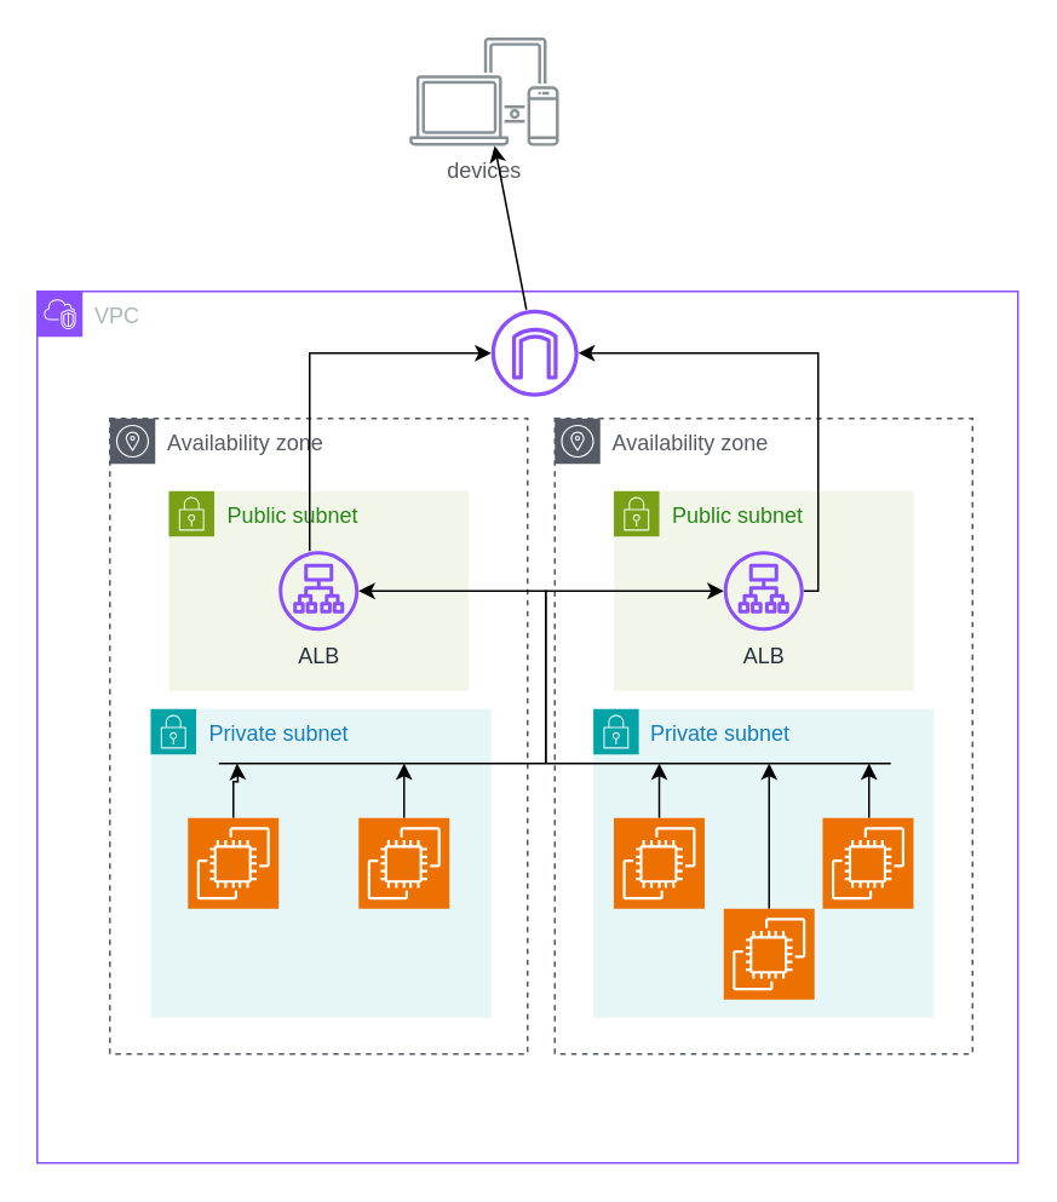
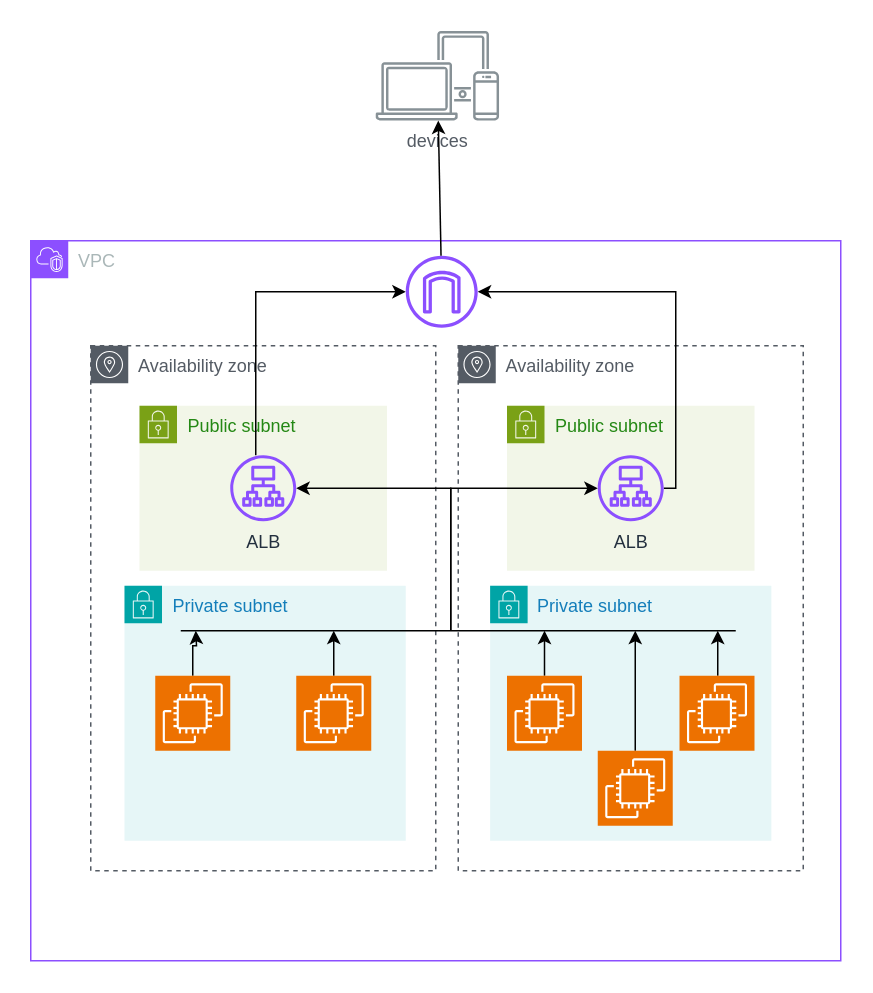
  <mxCell id="0" />
  <mxCell id="1" parent="0" />
  <mxCell id="2" value="VPC" style="points=[[0,0],[0.25,0],[0.5,0],[0.75,0],[1,0],[1,0.25],[1,0.5],[1,0.75],[1,1],[0.75,1],[0.5,1],[0.25,1],[0,1],[0,0.75],[0,0.5],[0,0.25]];outlineConnect=0;gradientColor=none;html=1;whiteSpace=wrap;fontSize=12;fontStyle=0;container=1;pointerEvents=0;collapsible=0;recursiveResize=0;shape=mxgraph.aws4.group;grIcon=mxgraph.aws4.group_vpc2;strokeColor=#8C4FFF;fillColor=none;verticalAlign=top;align=left;spacingLeft=30;fontColor=#AAB7B8;dashed=0;" parent="1" vertex="1"><mxGeometry x="20" y="160" width="540" height="480" as="geometry" /></mxCell>
  <mxCell id="3" value="Private subnet" style="points=[[0,0],[0.25,0],[0.5,0],[0.75,0],[1,0],[1,0.25],[1,0.5],[1,0.75],[1,1],[0.75,1],[0.5,1],[0.25,1],[0,1],[0,0.75],[0,0.5],[0,0.25]];outlineConnect=0;gradientColor=none;html=1;whiteSpace=wrap;fontSize=12;fontStyle=0;container=1;pointerEvents=0;collapsible=0;recursiveResize=0;shape=mxgraph.aws4.group;grIcon=mxgraph.aws4.group_security_group;grStroke=0;strokeColor=#00A4A6;fillColor=#E6F6F7;verticalAlign=top;align=left;spacingLeft=30;fontColor=#147EBA;dashed=0;" parent="2" vertex="1"><mxGeometry x="306.25" y="230" width="187.5" height="170" as="geometry" /></mxCell>
  <mxCell id="4" style="edgeStyle=orthogonalEdgeStyle;rounded=0;orthogonalLoop=1;jettySize=auto;html=1;" parent="3" source="5" edge="1"><mxGeometry relative="1" as="geometry"><mxPoint x="151.75" y="30" as="targetPoint" /><Array as="points"><mxPoint x="151" y="30" /></Array></mxGeometry></mxCell>
  <mxCell id="5" value="" style="sketch=0;points=[[0,0,0],[0.25,0,0],[0.5,0,0],[0.75,0,0],[1,0,0],[0,1,0],[0.25,1,0],[0.5,1,0],[0.75,1,0],[1,1,0],[0,0.25,0],[0,0.5,0],[0,0.75,0],[1,0.25,0],[1,0.5,0],[1,0.75,0]];outlineConnect=0;fontColor=#232F3E;fillColor=#ED7100;strokeColor=#ffffff;dashed=0;verticalLabelPosition=bottom;verticalAlign=top;align=center;html=1;fontSize=12;fontStyle=0;aspect=fixed;shape=mxgraph.aws4.resourceIcon;resIcon=mxgraph.aws4.ec2;" parent="3" vertex="1"><mxGeometry x="126.25" y="60" width="50" height="50" as="geometry" /></mxCell>
  <mxCell id="6" value="Availability zone" style="sketch=0;outlineConnect=0;gradientColor=none;html=1;whiteSpace=wrap;fontSize=12;fontStyle=0;shape=mxgraph.aws4.group;grIcon=mxgraph.aws4.group_availability_zone;strokeColor=#545B64;fillColor=none;verticalAlign=top;align=left;spacingLeft=30;fontColor=#545B64;dashed=1;" parent="2" vertex="1"><mxGeometry x="40" y="70" width="230" height="350" as="geometry" /></mxCell>
  <mxCell id="7" value="Availability zone" style="sketch=0;outlineConnect=0;gradientColor=none;html=1;whiteSpace=wrap;fontSize=12;fontStyle=0;shape=mxgraph.aws4.group;grIcon=mxgraph.aws4.group_availability_zone;strokeColor=#545B64;fillColor=none;verticalAlign=top;align=left;spacingLeft=30;fontColor=#545B64;dashed=1;" parent="2" vertex="1"><mxGeometry x="285" y="70" width="230" height="350" as="geometry" /></mxCell>
  <mxCell id="8" value="Public subnet" style="points=[[0,0],[0.25,0],[0.5,0],[0.75,0],[1,0],[1,0.25],[1,0.5],[1,0.75],[1,1],[0.75,1],[0.5,1],[0.25,1],[0,1],[0,0.75],[0,0.5],[0,0.25]];outlineConnect=0;gradientColor=none;html=1;whiteSpace=wrap;fontSize=12;fontStyle=0;container=1;pointerEvents=0;collapsible=0;recursiveResize=0;shape=mxgraph.aws4.group;grIcon=mxgraph.aws4.group_security_group;grStroke=0;strokeColor=#7AA116;fillColor=#F2F6E8;verticalAlign=top;align=left;spacingLeft=30;fontColor=#248814;dashed=0;" parent="2" vertex="1"><mxGeometry x="72.5" y="110" width="165" height="110" as="geometry" /></mxCell>
  <mxCell id="9" value="Public subnet" style="points=[[0,0],[0.25,0],[0.5,0],[0.75,0],[1,0],[1,0.25],[1,0.5],[1,0.75],[1,1],[0.75,1],[0.5,1],[0.25,1],[0,1],[0,0.75],[0,0.5],[0,0.25]];outlineConnect=0;gradientColor=none;html=1;whiteSpace=wrap;fontSize=12;fontStyle=0;container=1;pointerEvents=0;collapsible=0;recursiveResize=0;shape=mxgraph.aws4.group;grIcon=mxgraph.aws4.group_security_group;grStroke=0;strokeColor=#7AA116;fillColor=#F2F6E8;verticalAlign=top;align=left;spacingLeft=30;fontColor=#248814;dashed=0;" parent="2" vertex="1"><mxGeometry x="317.5" y="110" width="165" height="110" as="geometry" /></mxCell>
  <mxCell id="10" style="rounded=0;orthogonalLoop=1;jettySize=auto;html=1;edgeStyle=orthogonalEdgeStyle;" parent="2" source="11" target="23" edge="1"><mxGeometry relative="1" as="geometry"><Array as="points"><mxPoint x="150" y="34" /></Array></mxGeometry></mxCell>
  <mxCell id="11" value="ALB" style="sketch=0;outlineConnect=0;fontColor=#232F3E;gradientColor=none;fillColor=#8C4FFF;strokeColor=none;dashed=0;verticalLabelPosition=bottom;verticalAlign=top;align=center;html=1;fontSize=12;fontStyle=0;aspect=fixed;pointerEvents=1;shape=mxgraph.aws4.application_load_balancer;" parent="2" vertex="1"><mxGeometry x="133" y="143" width="44" height="44" as="geometry" /></mxCell>
  <mxCell id="12" style="rounded=0;orthogonalLoop=1;jettySize=auto;html=1;edgeStyle=orthogonalEdgeStyle;" parent="2" source="13" target="23" edge="1"><mxGeometry relative="1" as="geometry"><Array as="points"><mxPoint x="430" y="165" /><mxPoint x="430" y="34" /></Array></mxGeometry></mxCell>
  <mxCell id="13" value="ALB" style="sketch=0;outlineConnect=0;fontColor=#232F3E;gradientColor=none;fillColor=#8C4FFF;strokeColor=none;dashed=0;verticalLabelPosition=bottom;verticalAlign=top;align=center;html=1;fontSize=12;fontStyle=0;aspect=fixed;pointerEvents=1;shape=mxgraph.aws4.application_load_balancer;" parent="2" vertex="1"><mxGeometry x="378" y="143" width="44" height="44" as="geometry" /></mxCell>
  <mxCell id="14" value="Private subnet" style="points=[[0,0],[0.25,0],[0.5,0],[0.75,0],[1,0],[1,0.25],[1,0.5],[1,0.75],[1,1],[0.75,1],[0.5,1],[0.25,1],[0,1],[0,0.75],[0,0.5],[0,0.25]];outlineConnect=0;gradientColor=none;html=1;whiteSpace=wrap;fontSize=12;fontStyle=0;container=1;pointerEvents=0;collapsible=0;recursiveResize=0;shape=mxgraph.aws4.group;grIcon=mxgraph.aws4.group_security_group;grStroke=0;strokeColor=#00A4A6;fillColor=#E6F6F7;verticalAlign=top;align=left;spacingLeft=30;fontColor=#147EBA;dashed=0;" parent="2" vertex="1"><mxGeometry x="62.5" y="230" width="187.5" height="170" as="geometry" /></mxCell>
  <mxCell id="15" style="edgeStyle=orthogonalEdgeStyle;rounded=0;orthogonalLoop=1;jettySize=auto;html=1;" parent="2" source="16" edge="1"><mxGeometry relative="1" as="geometry"><mxPoint x="110" y="260" as="targetPoint" /><Array as="points" /></mxGeometry></mxCell>
  <mxCell id="16" value="" style="sketch=0;points=[[0,0,0],[0.25,0,0],[0.5,0,0],[0.75,0,0],[1,0,0],[0,1,0],[0.25,1,0],[0.5,1,0],[0.75,1,0],[1,1,0],[0,0.25,0],[0,0.5,0],[0,0.75,0],[1,0.25,0],[1,0.5,0],[1,0.75,0]];outlineConnect=0;fontColor=#232F3E;fillColor=#ED7100;strokeColor=#ffffff;dashed=0;verticalLabelPosition=bottom;verticalAlign=top;align=center;html=1;fontSize=12;fontStyle=0;aspect=fixed;shape=mxgraph.aws4.resourceIcon;resIcon=mxgraph.aws4.ec2;" parent="2" vertex="1"><mxGeometry x="83" y="290" width="50" height="50" as="geometry" /></mxCell>
  <mxCell id="17" style="edgeStyle=orthogonalEdgeStyle;rounded=0;orthogonalLoop=1;jettySize=auto;html=1;" parent="2" source="18" edge="1"><mxGeometry relative="1" as="geometry"><mxPoint x="342.5" y="260" as="targetPoint" /></mxGeometry></mxCell>
  <mxCell id="18" value="" style="sketch=0;points=[[0,0,0],[0.25,0,0],[0.5,0,0],[0.75,0,0],[1,0,0],[0,1,0],[0.25,1,0],[0.5,1,0],[0.75,1,0],[1,1,0],[0,0.25,0],[0,0.5,0],[0,0.75,0],[1,0.25,0],[1,0.5,0],[1,0.75,0]];outlineConnect=0;fontColor=#232F3E;fillColor=#ED7100;strokeColor=#ffffff;dashed=0;verticalLabelPosition=bottom;verticalAlign=top;align=center;html=1;fontSize=12;fontStyle=0;aspect=fixed;shape=mxgraph.aws4.resourceIcon;resIcon=mxgraph.aws4.ec2;" parent="2" vertex="1"><mxGeometry x="317.5" y="290" width="50" height="50" as="geometry" /></mxCell>
  <mxCell id="19" style="edgeStyle=orthogonalEdgeStyle;rounded=0;orthogonalLoop=1;jettySize=auto;html=1;" parent="2" source="20" edge="1"><mxGeometry relative="1" as="geometry"><mxPoint x="403" y="260" as="targetPoint" /></mxGeometry></mxCell>
  <mxCell id="20" value="" style="sketch=0;points=[[0,0,0],[0.25,0,0],[0.5,0,0],[0.75,0,0],[1,0,0],[0,1,0],[0.25,1,0],[0.5,1,0],[0.75,1,0],[1,1,0],[0,0.25,0],[0,0.5,0],[0,0.75,0],[1,0.25,0],[1,0.5,0],[1,0.75,0]];outlineConnect=0;fontColor=#232F3E;fillColor=#ED7100;strokeColor=#ffffff;dashed=0;verticalLabelPosition=bottom;verticalAlign=top;align=center;html=1;fontSize=12;fontStyle=0;aspect=fixed;shape=mxgraph.aws4.resourceIcon;resIcon=mxgraph.aws4.ec2;" parent="2" vertex="1"><mxGeometry x="378" y="340" width="50" height="50" as="geometry" /></mxCell>
  <mxCell id="21" style="edgeStyle=orthogonalEdgeStyle;rounded=0;orthogonalLoop=1;jettySize=auto;html=1;" parent="2" source="22" edge="1"><mxGeometry relative="1" as="geometry"><mxPoint x="202" y="260" as="targetPoint" /></mxGeometry></mxCell>
  <mxCell id="22" value="" style="sketch=0;points=[[0,0,0],[0.25,0,0],[0.5,0,0],[0.75,0,0],[1,0,0],[0,1,0],[0.25,1,0],[0.5,1,0],[0.75,1,0],[1,1,0],[0,0.25,0],[0,0.5,0],[0,0.75,0],[1,0.25,0],[1,0.5,0],[1,0.75,0]];outlineConnect=0;fontColor=#232F3E;fillColor=#ED7100;strokeColor=#ffffff;dashed=0;verticalLabelPosition=bottom;verticalAlign=top;align=center;html=1;fontSize=12;fontStyle=0;aspect=fixed;shape=mxgraph.aws4.resourceIcon;resIcon=mxgraph.aws4.ec2;" parent="2" vertex="1"><mxGeometry x="177" y="290" width="50" height="50" as="geometry" /></mxCell>
  <mxCell id="23" value="" style="sketch=0;outlineConnect=0;fontColor=#232F3E;gradientColor=none;fillColor=#8C4FFF;strokeColor=none;dashed=0;verticalLabelPosition=bottom;verticalAlign=top;align=center;html=1;fontSize=12;fontStyle=0;aspect=fixed;pointerEvents=1;shape=mxgraph.aws4.internet_gateway;" parent="2" vertex="1"><mxGeometry x="250" y="10" width="48" height="48" as="geometry" /></mxCell>
  <mxCell id="24" value="" style="endArrow=none;html=1;rounded=0;" parent="2" edge="1"><mxGeometry width="50" height="50" relative="1" as="geometry"><mxPoint x="100" y="260" as="sourcePoint" /><mxPoint x="470" y="260" as="targetPoint" /></mxGeometry></mxCell>
  <mxCell id="25" value="" style="endArrow=classic;html=1;rounded=0;edgeStyle=orthogonalEdgeStyle;" parent="1" target="11" edge="1"><mxGeometry width="50" height="50" relative="1" as="geometry"><mxPoint x="300" y="420" as="sourcePoint" /><mxPoint x="400" y="350" as="targetPoint" /><Array as="points"><mxPoint x="300" y="325" /></Array></mxGeometry></mxCell>
- <mxCell id="26" value="devices" style="sketch=0;outlineConnect=0;gradientColor=none;fontColor=#545B64;strokeColor=none;fillColor=#879196;dashed=0;verticalLabelPosition=bottom;verticalAlign=top;align=center;html=1;fontSize=12;fontStyle=0;aspect=fixed;shape=mxgraph.aws4.illustration_devices;pointerEvents=1" parent="1" vertex="1"><mxGeometry x="225" y="20" width="82.19" height="60" as="geometry" /></mxCell>
+ <mxCell id="26" value="devices" style="sketch=0;outlineConnect=0;gradientColor=none;fontColor=#545B64;strokeColor=none;fillColor=#879196;dashed=0;verticalLabelPosition=bottom;verticalAlign=top;align=center;html=1;fontSize=12;fontStyle=0;aspect=fixed;shape=mxgraph.aws4.illustration_devices;pointerEvents=1" parent="1" vertex="1"><mxGeometry x="250" y="20" width="82.19" height="60" as="geometry" /></mxCell>
  <mxCell id="27" value="" style="endArrow=classic;html=1;rounded=0;edgeStyle=orthogonalEdgeStyle;" parent="1" target="13" edge="1"><mxGeometry width="50" height="50" relative="1" as="geometry"><mxPoint x="300" y="420" as="sourcePoint" /><mxPoint x="207" y="335" as="targetPoint" /><Array as="points"><mxPoint x="300" y="325" /></Array></mxGeometry></mxCell>
  <mxCell id="28" value="" style="rounded=0;orthogonalLoop=1;jettySize=auto;html=1;" edge="1" parent="1" source="23" target="26"><mxGeometry relative="1" as="geometry" /></mxCell>
